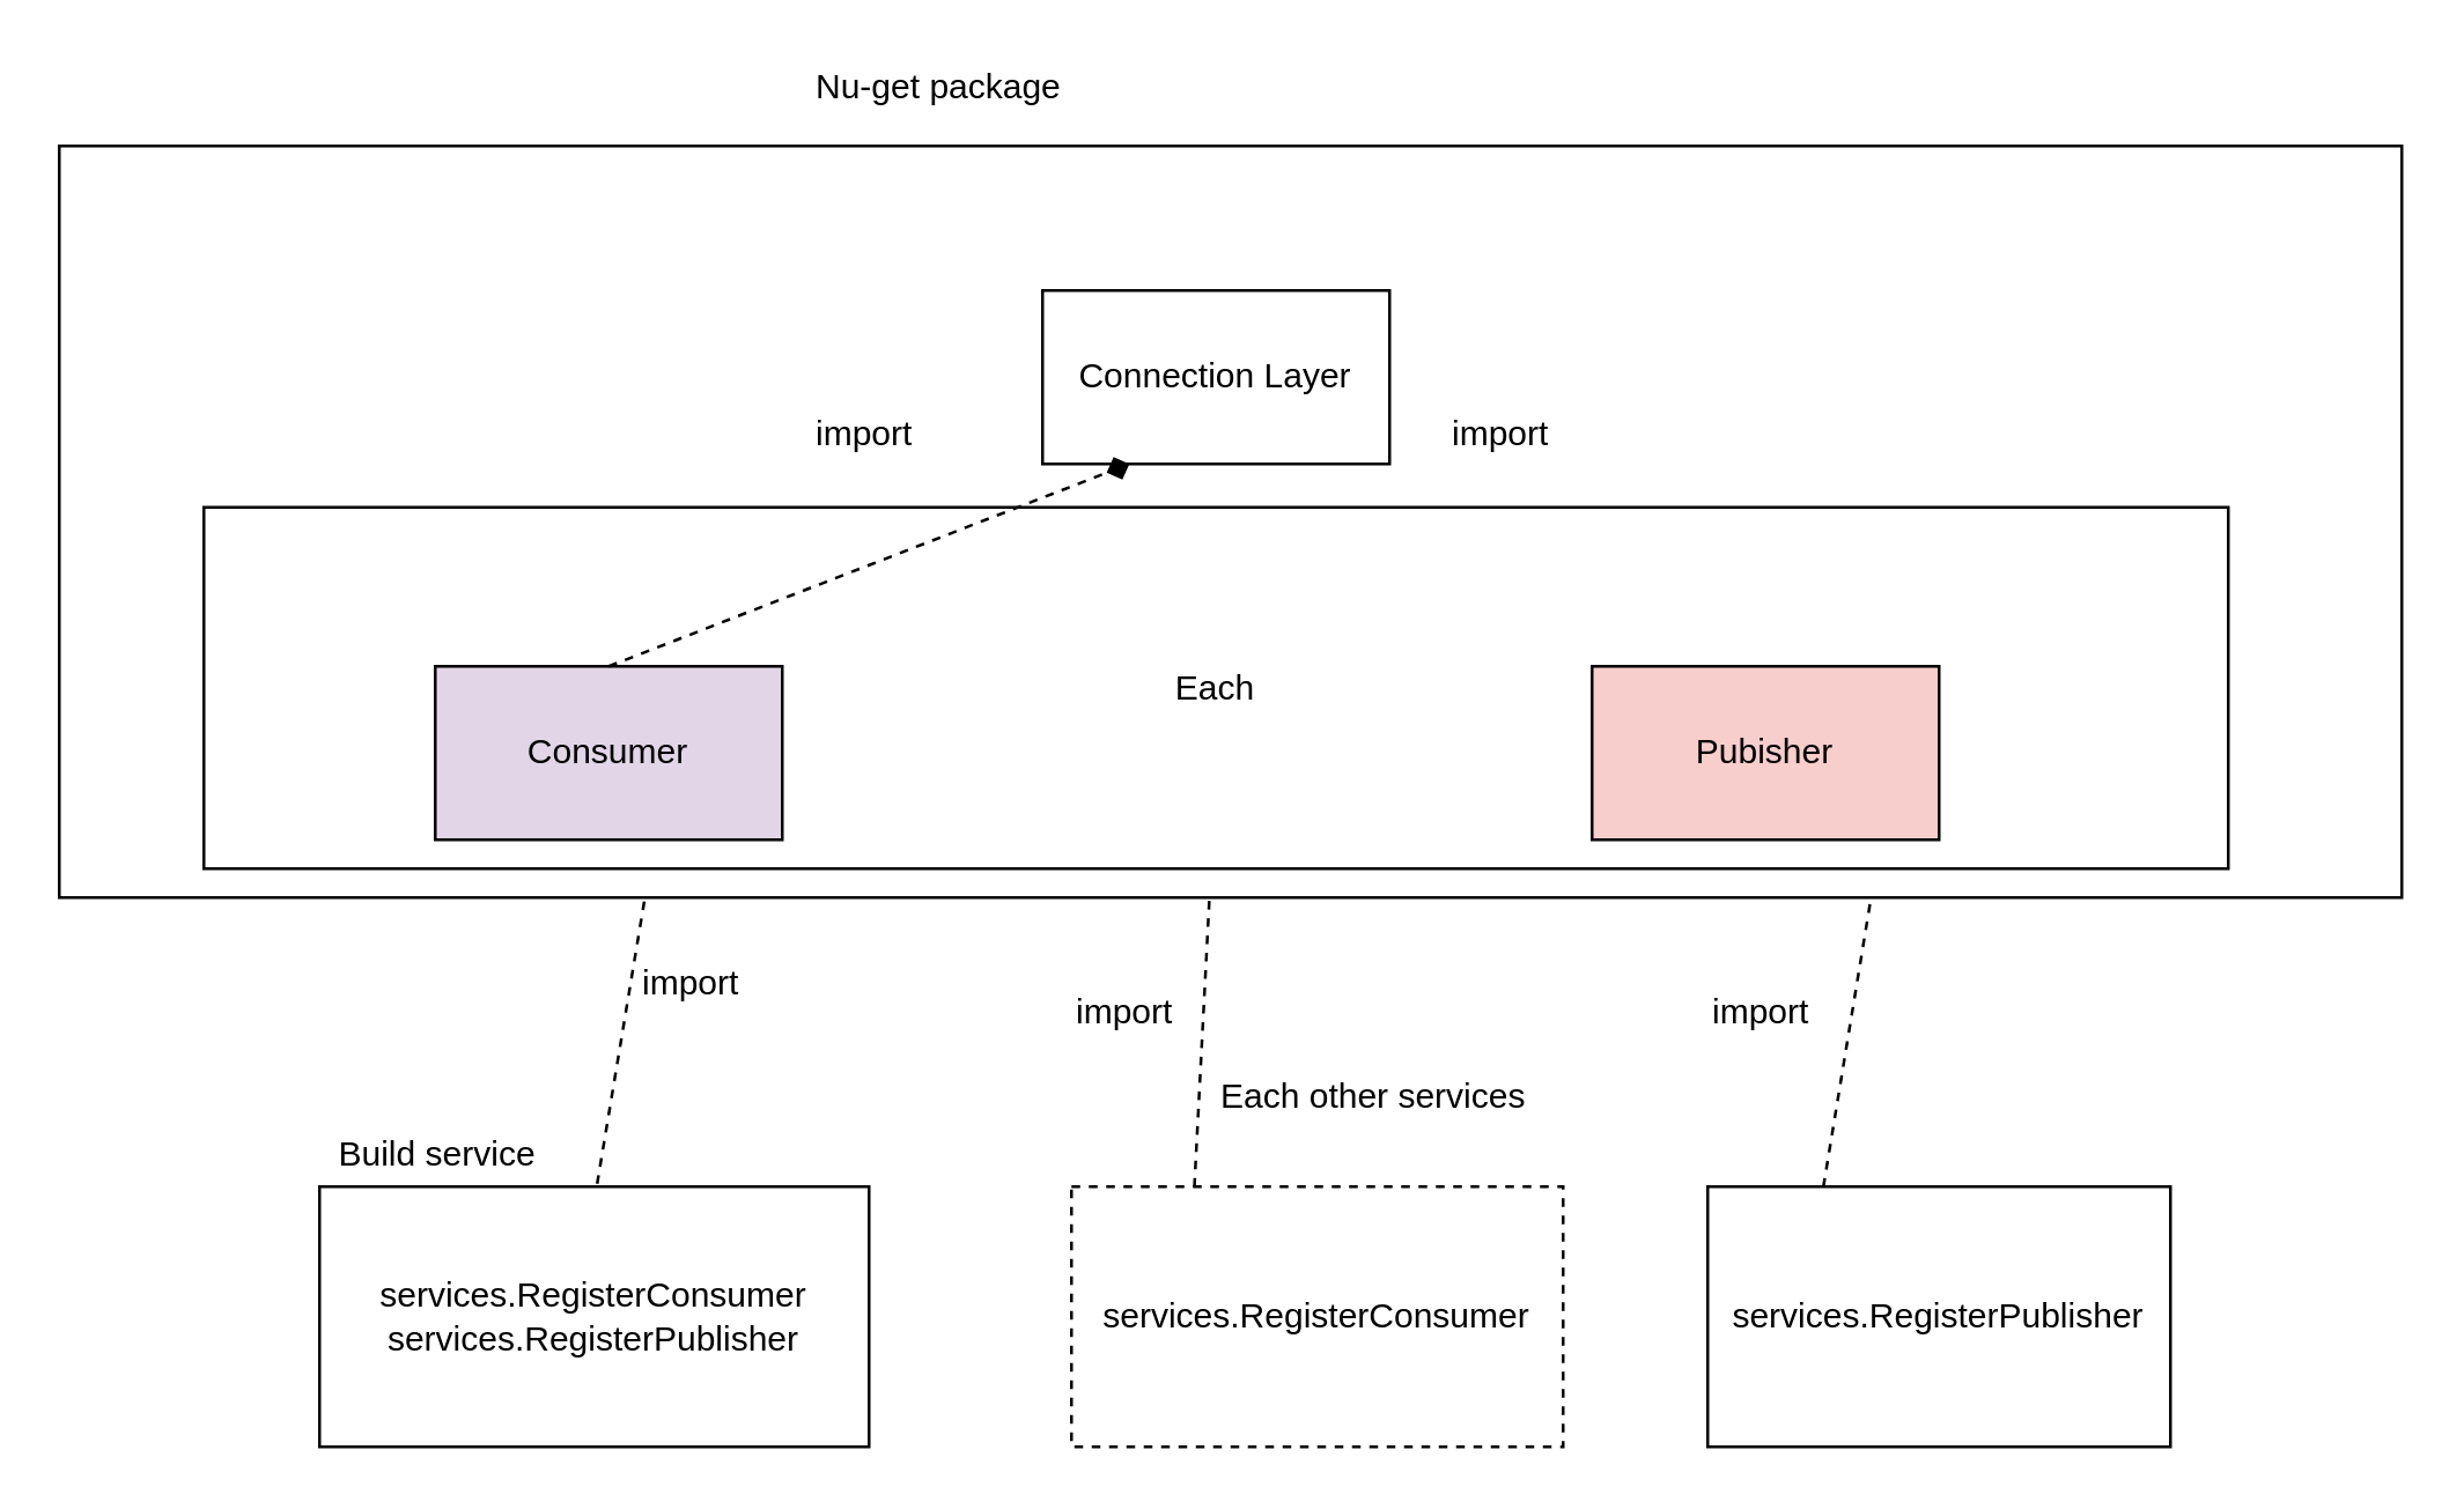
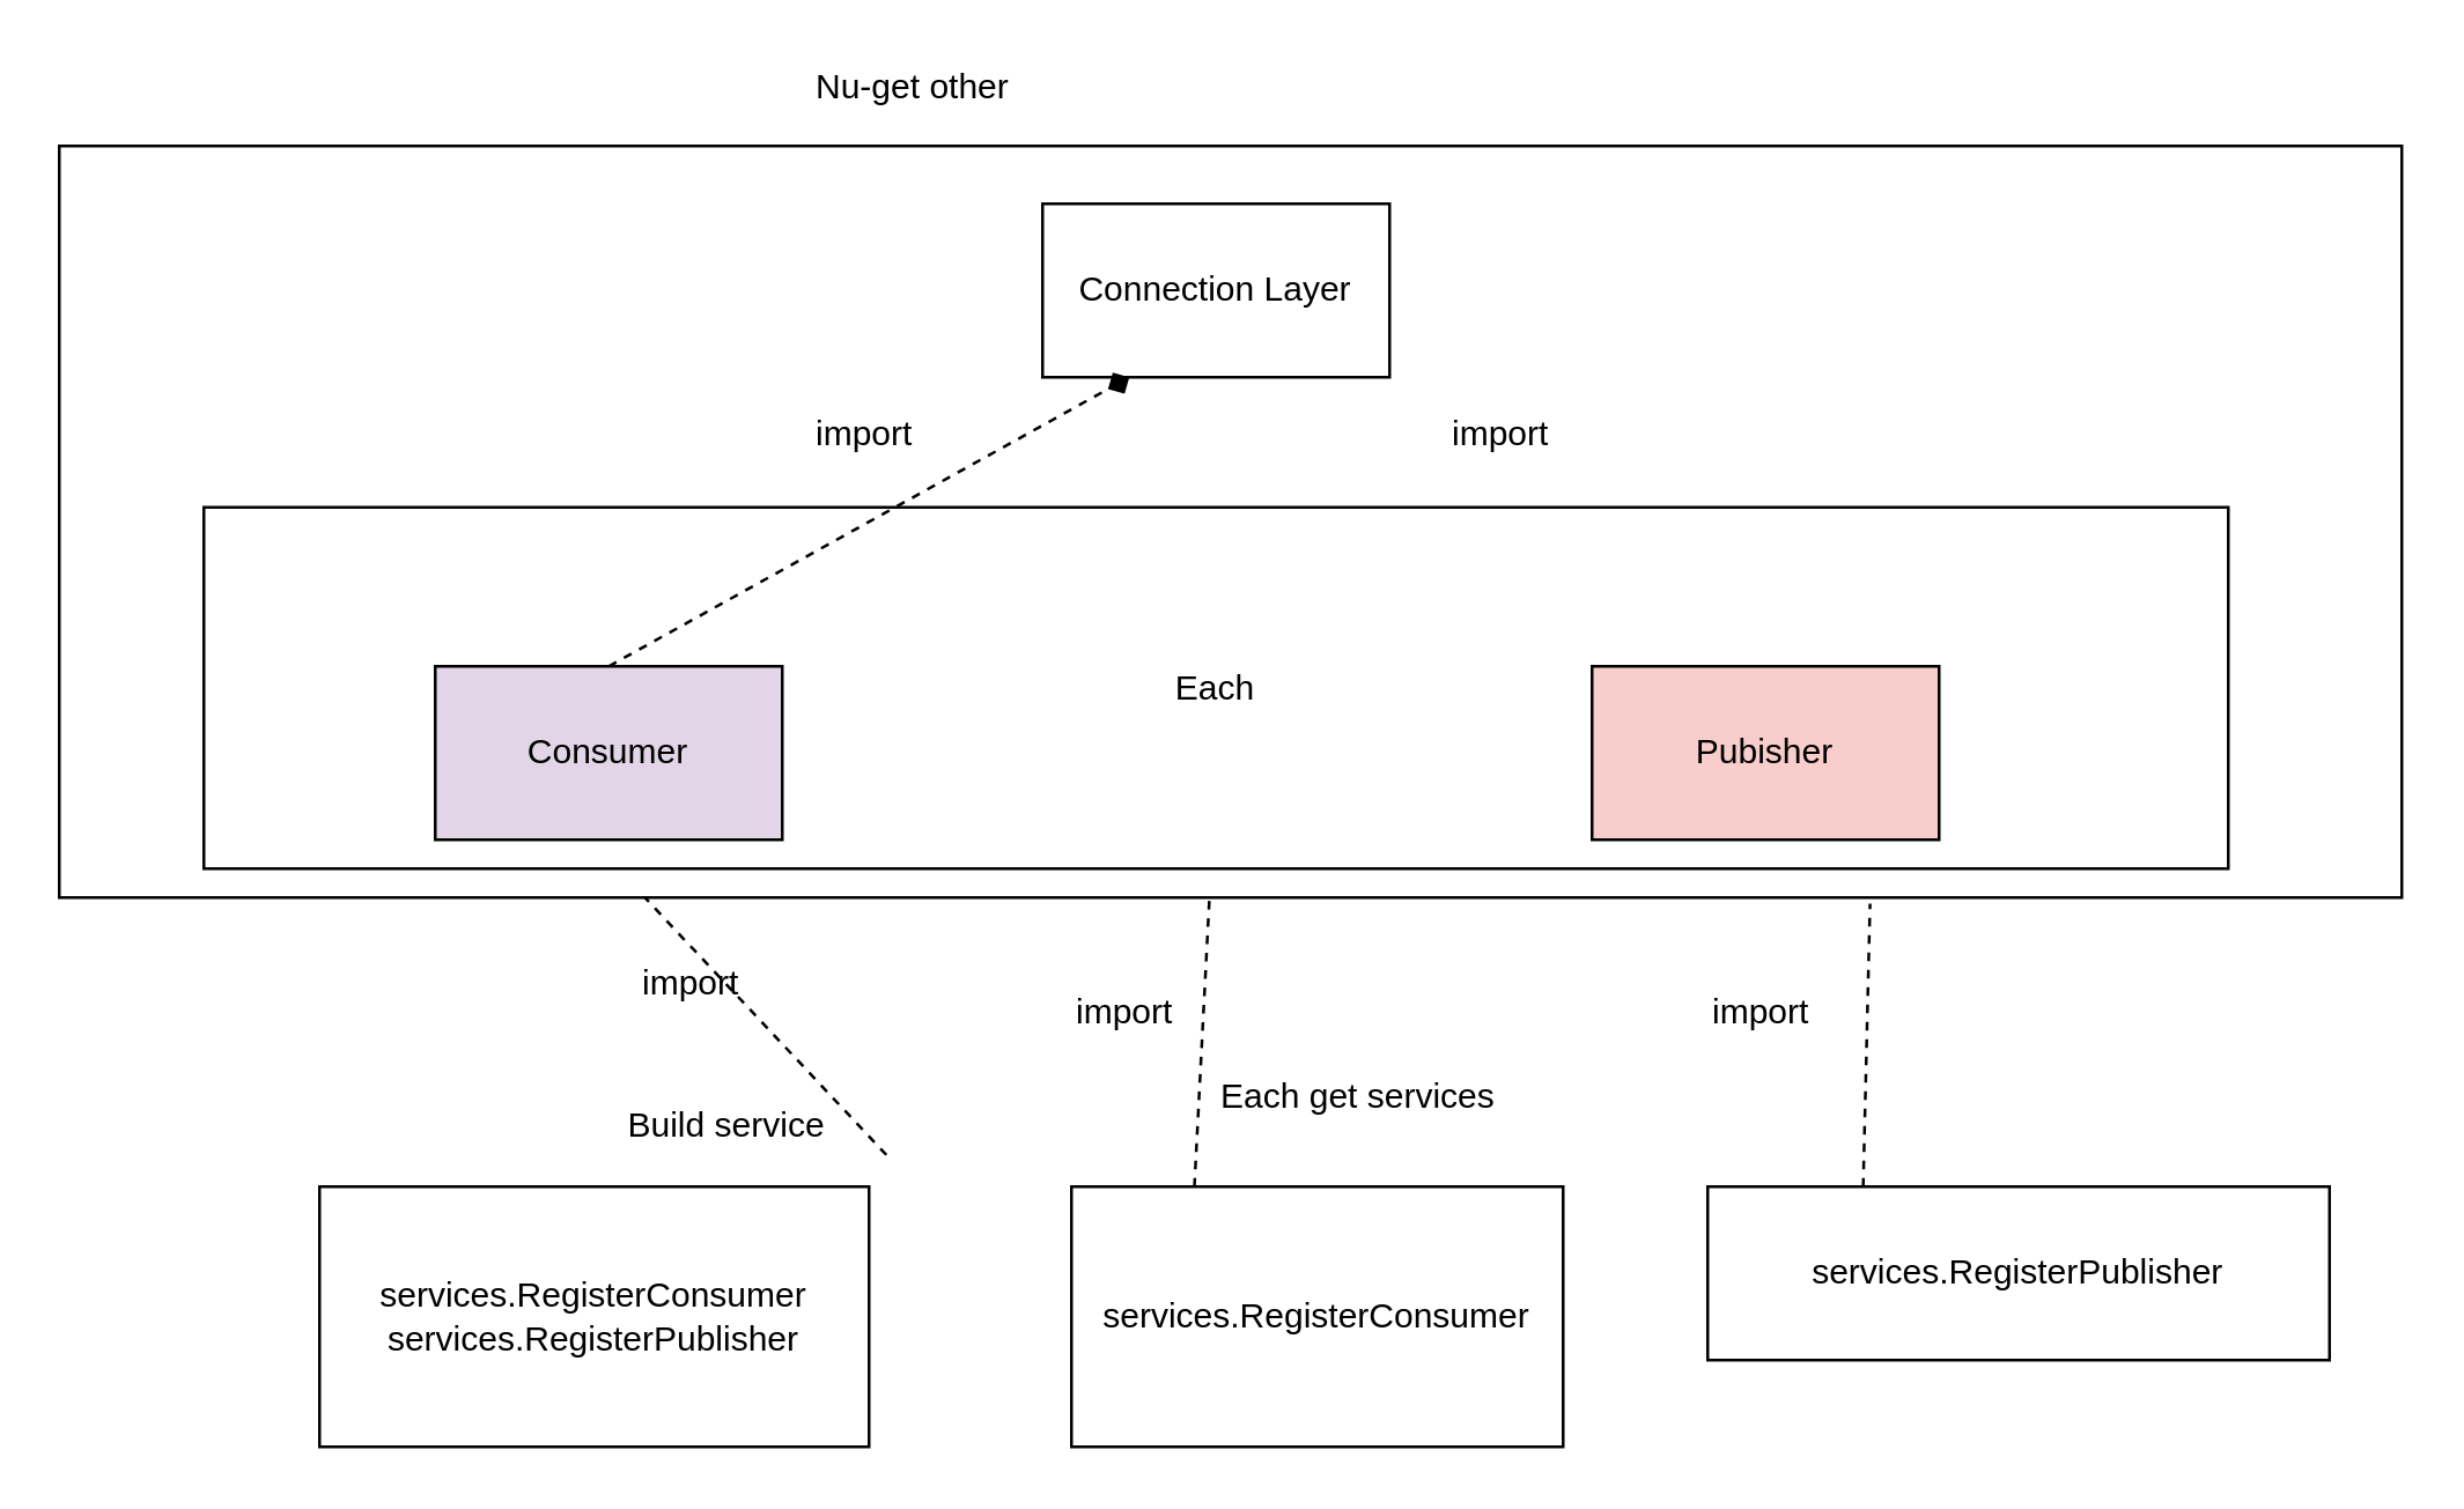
  <mxCell id="0" />
  <mxCell id="1" parent="0" />
  <mxCell id="2" value="" style="rounded=0;whiteSpace=wrap;html=1;" vertex="1" parent="1"><mxGeometry x="20" y="50" width="810" height="260" as="geometry" /></mxCell>
  <mxCell id="3" value="Each" style="rounded=0;whiteSpace=wrap;html=1;" vertex="1" parent="1"><mxGeometry x="70" y="175" width="700" height="125" as="geometry" /></mxCell>
- <mxCell id="4" value="Nu-get package" style="text;html=1;resizable=0;points=[];autosize=1;align=left;verticalAlign=top;spacingTop=-4;" vertex="1" parent="1"><mxGeometry x="280" y="20" width="100" height="20" as="geometry" /></mxCell>
+ <mxCell id="4" value="Nu-get other" style="text;html=1;resizable=0;points=[];autosize=1;align=left;verticalAlign=top;spacingTop=-4;" vertex="1" parent="1"><mxGeometry x="280" y="20" width="100" height="20" as="geometry" /></mxCell>
  <mxCell id="5" value="Consumer" style="rounded=0;whiteSpace=wrap;html=1;fillColor=#e1d5e7;" vertex="1" parent="1"><mxGeometry x="150" y="230" width="120" height="60" as="geometry" /></mxCell>
  <mxCell id="6" value="Pubisher" style="rounded=0;whiteSpace=wrap;html=1;fillColor=#f8cecc;" vertex="1" parent="1"><mxGeometry x="550" y="230" width="120" height="60" as="geometry" /></mxCell>
- <mxCell id="7" value="Connection Layer" style="rounded=0;whiteSpace=wrap;html=1;" vertex="1" parent="1"><mxGeometry x="360" y="100" width="120" height="60" as="geometry" /></mxCell>
+ <mxCell id="7" value="Connection Layer" style="rounded=0;whiteSpace=wrap;html=1;" vertex="1" parent="1"><mxGeometry x="360" y="70" width="120" height="60" as="geometry" /></mxCell>
  <mxCell id="8" value="" style="endArrow=diamond;dashed=1;html=1;entryX=0.25;entryY=1;entryDx=0;entryDy=0;exitX=0.5;exitY=0;exitDx=0;exitDy=0;" edge="1" parent="1" source="5" target="7"><mxGeometry width="50" height="50" relative="1" as="geometry"><mxPoint x="20" y="380" as="sourcePoint" /><mxPoint x="70" y="330" as="targetPoint" /></mxGeometry></mxCell>
  <mxCell id="9" value="import" style="text;html=1;resizable=0;points=[];autosize=1;align=left;verticalAlign=top;spacingTop=-4;" vertex="1" parent="1"><mxGeometry x="500" y="140" width="50" height="20" as="geometry" /></mxCell>
  <mxCell id="10" value="import" style="text;html=1;resizable=0;points=[];autosize=1;align=left;verticalAlign=top;spacingTop=-4;" vertex="1" parent="1"><mxGeometry x="280" y="140" width="50" height="20" as="geometry" /></mxCell>
  <mxCell id="11" value="services.RegisterConsumer&lt;br&gt;services.RegisterPublisher&lt;br&gt;" style="rounded=0;whiteSpace=wrap;html=1;" vertex="1" parent="1"><mxGeometry x="110" y="410" width="190" height="90" as="geometry" /></mxCell>
- <mxCell id="12" value="&lt;span&gt;services.RegisterConsumer&lt;/span&gt;" style="rounded=0;whiteSpace=wrap;html=1;dashed=1;" vertex="1" parent="1"><mxGeometry x="370" y="410" width="170" height="90" as="geometry" /></mxCell>
- <mxCell id="13" value="&lt;span&gt;services.RegisterPublisher&lt;/span&gt;" style="rounded=0;whiteSpace=wrap;html=1;" vertex="1" parent="1"><mxGeometry x="590" y="410" width="160" height="90" as="geometry" /></mxCell>
- <mxCell id="14" value="Build service&amp;nbsp;&lt;br&gt;" style="text;html=1;resizable=0;points=[];autosize=1;align=left;verticalAlign=top;spacingTop=-4;" vertex="1" parent="1"><mxGeometry x="115" y="389" width="90" height="20" as="geometry" /></mxCell>
- <mxCell id="15" value="Each other services&lt;br&gt;" style="text;html=1;resizable=0;points=[];autosize=1;align=left;verticalAlign=top;spacingTop=-4;" vertex="1" parent="1"><mxGeometry x="420" y="369" width="120" height="20" as="geometry" /></mxCell>
+ <mxCell id="12" value="&lt;span&gt;services.RegisterConsumer&lt;/span&gt;" style="rounded=0;whiteSpace=wrap;html=1;" vertex="1" parent="1"><mxGeometry x="370" y="410" width="170" height="90" as="geometry" /></mxCell>
+ <mxCell id="13" value="&lt;span&gt;services.RegisterPublisher&lt;/span&gt;" style="rounded=0;whiteSpace=wrap;html=1;" vertex="1" parent="1"><mxGeometry x="590" y="410" width="215" height="60" as="geometry" /></mxCell>
+ <mxCell id="14" value="Build service&amp;nbsp;&lt;br&gt;" style="text;html=1;resizable=0;points=[];autosize=1;align=left;verticalAlign=top;spacingTop=-4;" vertex="1" parent="1"><mxGeometry x="215" y="379" width="90" height="20" as="geometry" /></mxCell>
+ <mxCell id="15" value="Each get services&lt;br&gt;" style="text;html=1;resizable=0;points=[];autosize=1;align=left;verticalAlign=top;spacingTop=-4;" vertex="1" parent="1"><mxGeometry x="420" y="369" width="120" height="20" as="geometry" /></mxCell>
  <mxCell id="16" value="" style="endArrow=none;dashed=1;html=1;entryX=0.25;entryY=1;entryDx=0;entryDy=0;exitX=1.011;exitY=1;exitDx=0;exitDy=0;exitPerimeter=0;" edge="1" parent="1" source="14" target="2"><mxGeometry width="50" height="50" relative="1" as="geometry"><mxPoint x="20" y="570" as="sourcePoint" /><mxPoint x="70" y="520" as="targetPoint" /></mxGeometry></mxCell>
  <mxCell id="17" value="import" style="text;html=1;resizable=0;points=[];autosize=1;align=left;verticalAlign=top;spacingTop=-4;" vertex="1" parent="1"><mxGeometry x="220" y="330" width="50" height="20" as="geometry" /></mxCell>
  <mxCell id="18" value="" style="endArrow=none;dashed=1;html=1;entryX=0.491;entryY=1;entryDx=0;entryDy=0;entryPerimeter=0;exitX=0.25;exitY=0;exitDx=0;exitDy=0;" edge="1" parent="1" source="12" target="2"><mxGeometry width="50" height="50" relative="1" as="geometry"><mxPoint x="20" y="570" as="sourcePoint" /><mxPoint x="70" y="520" as="targetPoint" /></mxGeometry></mxCell>
  <mxCell id="19" value="" style="endArrow=none;dashed=1;html=1;entryX=0.773;entryY=1.008;entryDx=0;entryDy=0;entryPerimeter=0;exitX=0.25;exitY=0;exitDx=0;exitDy=0;" edge="1" parent="1" source="13" target="2"><mxGeometry width="50" height="50" relative="1" as="geometry"><mxPoint x="559.5" y="437" as="sourcePoint" /><mxPoint x="570.5" y="341" as="targetPoint" /></mxGeometry></mxCell>
  <mxCell id="20" value="import" style="text;html=1;resizable=0;points=[];autosize=1;align=left;verticalAlign=top;spacingTop=-4;" vertex="1" parent="1"><mxGeometry x="590" y="340" width="50" height="20" as="geometry" /></mxCell>
  <mxCell id="21" value="import" style="text;html=1;resizable=0;points=[];autosize=1;align=left;verticalAlign=top;spacingTop=-4;" vertex="1" parent="1"><mxGeometry x="370" y="340" width="50" height="20" as="geometry" /></mxCell>
